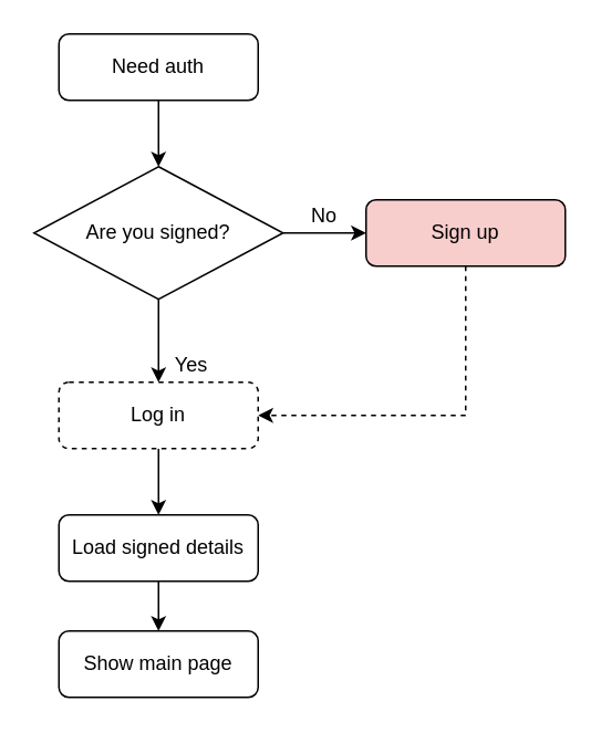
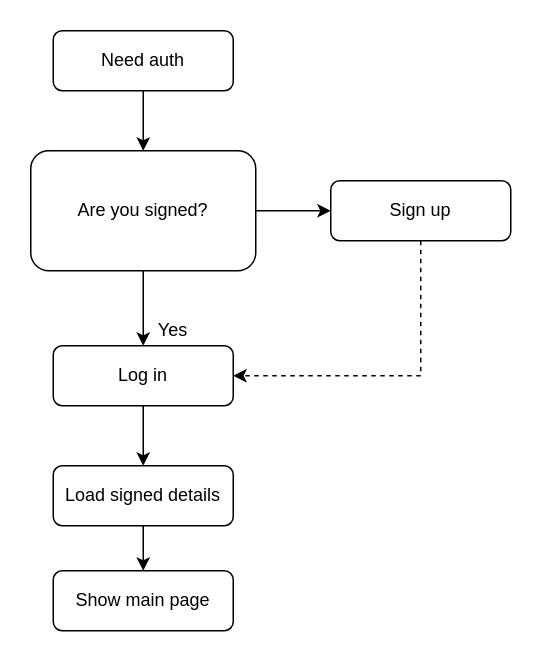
  <mxCell id="0" />
  <mxCell id="1" parent="0" />
  <mxCell id="2" style="edgeStyle=orthogonalEdgeStyle;rounded=0;orthogonalLoop=1;jettySize=auto;html=1;exitX=0.5;exitY=1;exitDx=0;exitDy=0;entryX=0.5;entryY=0;entryDx=0;entryDy=0;" edge="1" parent="1" source="3" target="6"><mxGeometry relative="1" as="geometry" /></mxCell>
  <mxCell id="3" value="Need auth" style="rounded=1;whiteSpace=wrap;html=1;" vertex="1" parent="1"><mxGeometry x="35" y="20" width="120" height="40" as="geometry" /></mxCell>
  <mxCell id="4" style="edgeStyle=orthogonalEdgeStyle;rounded=0;orthogonalLoop=1;jettySize=auto;html=1;entryX=0.5;entryY=0;entryDx=0;entryDy=0;" edge="1" parent="1" source="6" target="10"><mxGeometry relative="1" as="geometry" /></mxCell>
  <mxCell id="5" style="edgeStyle=orthogonalEdgeStyle;rounded=0;orthogonalLoop=1;jettySize=auto;html=1;" edge="1" parent="1" source="6" target="8"><mxGeometry relative="1" as="geometry" /></mxCell>
- <mxCell id="6" value="Are you signed?" style="rhombus;whiteSpace=wrap;html=1;" vertex="1" parent="1"><mxGeometry x="20" y="100" width="150" height="80" as="geometry" /></mxCell>
+ <mxCell id="6" value="Are you signed?" style="whiteSpace=wrap;html=1;rounded=1;" vertex="1" parent="1"><mxGeometry x="20" y="100" width="150" height="80" as="geometry" /></mxCell>
  <mxCell id="7" style="edgeStyle=orthogonalEdgeStyle;rounded=0;orthogonalLoop=1;jettySize=auto;html=1;entryX=1;entryY=0.5;entryDx=0;entryDy=0;dashed=1;" edge="1" parent="1" source="8" target="10"><mxGeometry relative="1" as="geometry"><Array as="points"><mxPoint x="280" y="250" /></Array></mxGeometry></mxCell>
- <mxCell id="8" value="Sign up" style="rounded=1;whiteSpace=wrap;html=1;fillColor=#f8cecc;" vertex="1" parent="1"><mxGeometry x="220" y="120" width="120" height="40" as="geometry" /></mxCell>
+ <mxCell id="8" value="Sign up" style="rounded=1;whiteSpace=wrap;html=1;" vertex="1" parent="1"><mxGeometry x="220" y="120" width="120" height="40" as="geometry" /></mxCell>
  <mxCell id="9" style="edgeStyle=orthogonalEdgeStyle;rounded=0;orthogonalLoop=1;jettySize=auto;html=1;entryX=0.5;entryY=0;entryDx=0;entryDy=0;" edge="1" parent="1" source="10" target="14"><mxGeometry relative="1" as="geometry" /></mxCell>
- <mxCell id="10" value="Log in" style="rounded=1;whiteSpace=wrap;html=1;dashed=1;" vertex="1" parent="1"><mxGeometry x="35" y="230" width="120" height="40" as="geometry" /></mxCell>
+ <mxCell id="10" value="Log in" style="rounded=1;whiteSpace=wrap;html=1;" vertex="1" parent="1"><mxGeometry x="35" y="230" width="120" height="40" as="geometry" /></mxCell>
  <mxCell id="11" value="Yes" style="text;html=1;strokeColor=none;fillColor=none;align=center;verticalAlign=middle;whiteSpace=wrap;rounded=0;" vertex="1" parent="1"><mxGeometry x="100" y="210" width="30" height="20" as="geometry" /></mxCell>
- <mxCell id="12" value="No" style="text;html=1;strokeColor=none;fillColor=none;align=center;verticalAlign=middle;whiteSpace=wrap;rounded=0;" vertex="1" parent="1"><mxGeometry x="180" y="120" width="30" height="20" as="geometry" /></mxCell>
  <mxCell id="13" style="edgeStyle=orthogonalEdgeStyle;rounded=0;orthogonalLoop=1;jettySize=auto;html=1;entryX=0.5;entryY=0;entryDx=0;entryDy=0;" edge="1" parent="1" source="14" target="15"><mxGeometry relative="1" as="geometry" /></mxCell>
  <mxCell id="14" value="Load signed details" style="rounded=1;whiteSpace=wrap;html=1;" vertex="1" parent="1"><mxGeometry x="35" y="310" width="120" height="40" as="geometry" /></mxCell>
  <mxCell id="15" value="Show main page" style="rounded=1;whiteSpace=wrap;html=1;" vertex="1" parent="1"><mxGeometry x="35" y="380" width="120" height="40" as="geometry" /></mxCell>
